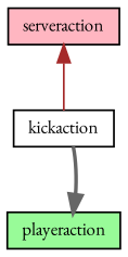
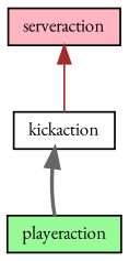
  digraph {
    fontname="EB Garamond"
    node [color=black fontname="EB Garamond" fontsize=10 shape=record style=filled]
    edge [dir=back fontname="EB Garamond" fontsize=10 labelfontname=FreeSans labelfontsize=10]
    n1 [fillcolor=white fontcolor=black height=0.2 label=kickaction width=0.4]
    n2 [fillcolor=palegreen height=0.2 label=playeraction width=0.4]
    n3 [fillcolor=lightpink height=0.2 label=serveraction width=0.4]
-   n2 -> n1 [color=gray40 style=bold]
+   n1 -> n2 [color=gray40 style=bold]
    n3 -> n1 [color=brown style=solid]
  }
